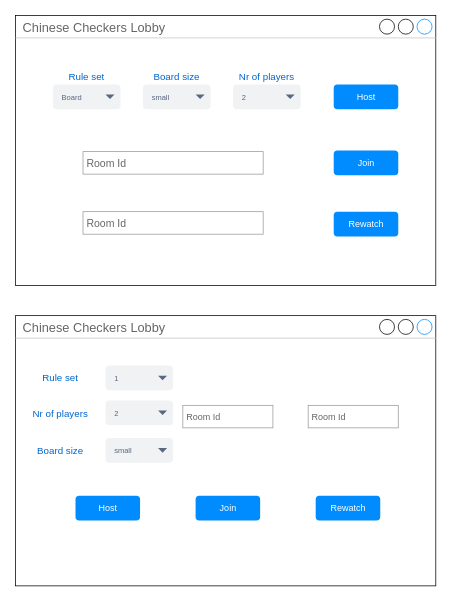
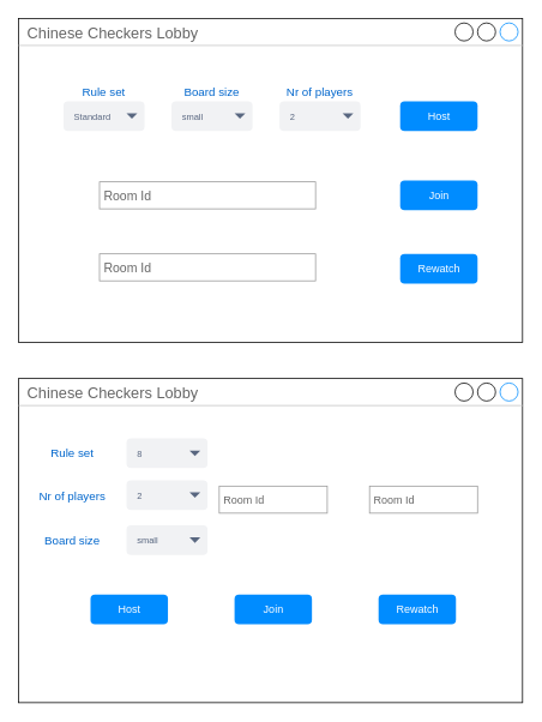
  <mxCell id="0" />
  <mxCell id="1" parent="0" />
  <mxCell id="2" value="&lt;div align=&quot;left&quot;&gt;Chinese Checkers Lobby&lt;br&gt;&lt;/div&gt;" style="strokeWidth=1;shadow=0;dashed=0;align=left;html=1;shape=mxgraph.mockup.containers.window;align=left;verticalAlign=top;spacingLeft=8;strokeColor2=#008cff;strokeColor3=#c4c4c4;fontColor=#666666;mainText=;fontSize=17;labelBackgroundColor=none;" vertex="1" parent="1"><mxGeometry x="20" y="420" width="560" height="360" as="geometry" /></mxCell>
  <mxCell id="3" value="&lt;div align=&quot;left&quot;&gt;2&lt;/div&gt;" style="rounded=1;fillColor=#F1F2F4;strokeColor=none;html=1;fontColor=#596780;align=left;fontSize=10;spacingLeft=10" parent="1" vertex="1"><mxGeometry x="140" y="533" width="90" height="33" as="geometry" /></mxCell>
  <mxCell id="4" value="" style="shape=triangle;direction=south;fillColor=#596780;strokeColor=none;html=1" parent="3" vertex="1"><mxGeometry x="1" y="0.5" width="12" height="6" relative="1" as="geometry"><mxPoint x="-20" y="-3" as="offset" /></mxGeometry></mxCell>
  <mxCell id="5" value="Rewatch" style="rounded=1;align=center;strokeColor=none;html=1;fontColor=#ffffff;fontSize=12;fillColor=#008CFF;" parent="1" vertex="1"><mxGeometry x="420" y="660" width="86" height="33" as="geometry" /></mxCell>
  <mxCell id="6" style="edgeStyle=orthogonalEdgeStyle;rounded=0;orthogonalLoop=1;jettySize=auto;html=1;exitX=0.5;exitY=1;exitDx=0;exitDy=0;" edge="1" parent="1" source="3" target="3"><mxGeometry relative="1" as="geometry" /></mxCell>
  <mxCell id="7" value="Join" style="rounded=1;align=center;strokeColor=none;html=1;fontColor=#ffffff;fontSize=12;fillColor=#008CFF;" vertex="1" parent="1"><mxGeometry x="260" y="660" width="86" height="33" as="geometry" /></mxCell>
  <mxCell id="8" value="Host" style="rounded=1;align=center;strokeColor=none;html=1;fontColor=#ffffff;fontSize=12;fillColor=#008CFF;" vertex="1" parent="1"><mxGeometry x="100" y="660" width="86" height="33" as="geometry" /></mxCell>
  <mxCell id="9" value="Nr of players" style="text;html=1;strokeColor=none;fillColor=none;align=center;verticalAlign=middle;whiteSpace=wrap;rounded=0;fontSize=13;fontColor=#0066CC;" vertex="1" parent="1"><mxGeometry x="30" y="539.5" width="100" height="20" as="geometry" /></mxCell>
  <mxCell id="10" value="Rule set" style="text;html=1;strokeColor=none;fillColor=none;align=center;verticalAlign=middle;whiteSpace=wrap;rounded=0;fontSize=13;fontColor=#0066CC;" vertex="1" parent="1"><mxGeometry x="30" y="493" width="100" height="20" as="geometry" /></mxCell>
- <mxCell id="11" value="1" style="rounded=1;fillColor=#F1F2F4;strokeColor=none;html=1;fontColor=#596780;align=left;fontSize=10;spacingLeft=10" vertex="1" parent="1"><mxGeometry x="140" y="486.5" width="90" height="33" as="geometry" /></mxCell>
+ <mxCell id="11" value="8" style="rounded=1;fillColor=#F1F2F4;strokeColor=none;html=1;fontColor=#596780;align=left;fontSize=10;spacingLeft=10" vertex="1" parent="1"><mxGeometry x="140" y="486.5" width="90" height="33" as="geometry" /></mxCell>
  <mxCell id="12" value="" style="shape=triangle;direction=south;fillColor=#596780;strokeColor=none;html=1" vertex="1" parent="11"><mxGeometry x="1" y="0.5" width="12" height="6" relative="1" as="geometry"><mxPoint x="-20" y="-3" as="offset" /></mxGeometry></mxCell>
  <mxCell id="13" value="small" style="rounded=1;fillColor=#F1F2F4;strokeColor=none;html=1;fontColor=#596780;align=left;fontSize=10;spacingLeft=10" vertex="1" parent="1"><mxGeometry x="140" y="583" width="90" height="33" as="geometry" /></mxCell>
  <mxCell id="14" value="" style="shape=triangle;direction=south;fillColor=#596780;strokeColor=none;html=1" vertex="1" parent="13"><mxGeometry x="1" y="0.5" width="12" height="6" relative="1" as="geometry"><mxPoint x="-20" y="-3" as="offset" /></mxGeometry></mxCell>
  <mxCell id="15" style="edgeStyle=orthogonalEdgeStyle;rounded=0;orthogonalLoop=1;jettySize=auto;html=1;exitX=0.5;exitY=1;exitDx=0;exitDy=0;" edge="1" parent="1" source="13" target="13"><mxGeometry relative="1" as="geometry" /></mxCell>
  <mxCell id="16" value="Board size" style="text;html=1;strokeColor=none;fillColor=none;align=center;verticalAlign=middle;whiteSpace=wrap;rounded=0;fontSize=13;fontColor=#0066CC;" vertex="1" parent="1"><mxGeometry x="30" y="589.5" width="100" height="20" as="geometry" /></mxCell>
  <mxCell id="17" value="&lt;font style=&quot;font-size: 12px&quot;&gt;Room Id&lt;br&gt;&lt;/font&gt;" style="strokeWidth=1;shadow=0;dashed=0;align=center;html=1;shape=mxgraph.mockup.forms.pwField;strokeColor=#999999;mainText=;align=left;fontColor=#666666;fontSize=17;spacingLeft=3;" vertex="1" parent="1"><mxGeometry x="243" y="539.5" width="120" height="30" as="geometry" /></mxCell>
  <mxCell id="18" value="&lt;font style=&quot;font-size: 12px&quot;&gt;Room Id&lt;br&gt;&lt;/font&gt;" style="strokeWidth=1;shadow=0;dashed=0;align=center;html=1;shape=mxgraph.mockup.forms.pwField;strokeColor=#999999;mainText=;align=left;fontColor=#666666;fontSize=17;spacingLeft=3;" vertex="1" parent="1"><mxGeometry x="410" y="539.5" width="120" height="30" as="geometry" /></mxCell>
  <mxCell id="19" value="&lt;div align=&quot;left&quot;&gt;Chinese Checkers Lobby&lt;br&gt;&lt;/div&gt;" style="strokeWidth=1;shadow=0;dashed=0;align=left;html=1;shape=mxgraph.mockup.containers.window;align=left;verticalAlign=top;spacingLeft=8;strokeColor2=#008cff;strokeColor3=#c4c4c4;fontColor=#666666;mainText=;fontSize=17;labelBackgroundColor=none;" vertex="1" parent="1"><mxGeometry x="20" y="20" width="560" height="360" as="geometry" /></mxCell>
  <mxCell id="20" value="Rewatch" style="rounded=1;align=center;strokeColor=none;html=1;fontColor=#ffffff;fontSize=12;fillColor=#008CFF;" vertex="1" parent="1"><mxGeometry x="444" y="281.5" width="86" height="33" as="geometry" /></mxCell>
  <mxCell id="21" style="edgeStyle=orthogonalEdgeStyle;rounded=0;orthogonalLoop=1;jettySize=auto;html=1;exitX=0.5;exitY=1;exitDx=0;exitDy=0;" edge="1" parent="1"><mxGeometry relative="1" as="geometry"><mxPoint x="185" y="166" as="sourcePoint" /><mxPoint x="185" y="166" as="targetPoint" /></mxGeometry></mxCell>
  <mxCell id="22" value="Join" style="rounded=1;align=center;strokeColor=none;html=1;fontColor=#ffffff;fontSize=12;fillColor=#008CFF;" vertex="1" parent="1"><mxGeometry x="444" y="200" width="86" height="33" as="geometry" /></mxCell>
  <mxCell id="23" value="Host" style="rounded=1;align=center;strokeColor=none;html=1;fontColor=#ffffff;fontSize=12;fillColor=#008CFF;" vertex="1" parent="1"><mxGeometry x="444" y="112" width="86" height="33" as="geometry" /></mxCell>
  <mxCell id="24" style="edgeStyle=orthogonalEdgeStyle;rounded=0;orthogonalLoop=1;jettySize=auto;html=1;exitX=0.5;exitY=1;exitDx=0;exitDy=0;" edge="1" parent="1"><mxGeometry relative="1" as="geometry"><mxPoint x="185" y="216" as="sourcePoint" /><mxPoint x="185" y="216" as="targetPoint" /></mxGeometry></mxCell>
  <mxCell id="25" value="&lt;font style=&quot;font-size: 12px&quot;&gt;&lt;font style=&quot;font-size: 14px&quot;&gt;Room Id&lt;/font&gt;&lt;br&gt;&lt;/font&gt;" style="strokeWidth=1;shadow=0;dashed=0;align=center;html=1;shape=mxgraph.mockup.forms.pwField;strokeColor=#999999;mainText=;align=left;fontColor=#666666;fontSize=17;spacingLeft=3;" vertex="1" parent="1"><mxGeometry x="110" y="201.5" width="240" height="30" as="geometry" /></mxCell>
  <mxCell id="26" value="&lt;font style=&quot;font-size: 14px&quot;&gt;Room Id&lt;br&gt;&lt;/font&gt;" style="strokeWidth=1;shadow=0;dashed=0;align=center;html=1;shape=mxgraph.mockup.forms.pwField;strokeColor=#999999;mainText=;align=left;fontColor=#666666;fontSize=17;spacingLeft=3;" vertex="1" parent="1"><mxGeometry x="110" y="281.5" width="240" height="30" as="geometry" /></mxCell>
  <mxCell id="27" value="" style="group" vertex="1" connectable="0" parent="1"><mxGeometry x="190" y="92" width="90" height="53" as="geometry" /></mxCell>
  <mxCell id="28" value="Board size" style="text;html=1;strokeColor=none;fillColor=none;align=center;verticalAlign=middle;whiteSpace=wrap;rounded=0;fontSize=13;fontColor=#0066CC;" vertex="1" parent="27"><mxGeometry width="90" height="20" as="geometry" /></mxCell>
  <mxCell id="29" value="small" style="rounded=1;fillColor=#F1F2F4;strokeColor=none;html=1;fontColor=#596780;align=left;fontSize=10;spacingLeft=10" vertex="1" parent="27"><mxGeometry y="20" width="90" height="33" as="geometry" /></mxCell>
  <mxCell id="30" value="" style="shape=triangle;direction=south;fillColor=#596780;strokeColor=none;html=1" vertex="1" parent="29"><mxGeometry x="1" y="0.5" width="12" height="6" relative="1" as="geometry"><mxPoint x="-20" y="-3" as="offset" /></mxGeometry></mxCell>
  <mxCell id="31" value="" style="group" vertex="1" connectable="0" parent="1"><mxGeometry x="310" y="92" width="90" height="53" as="geometry" /></mxCell>
  <mxCell id="32" value="Nr of players" style="text;html=1;strokeColor=none;fillColor=none;align=center;verticalAlign=middle;whiteSpace=wrap;rounded=0;fontSize=13;fontColor=#0066CC;" vertex="1" parent="31"><mxGeometry width="90" height="20" as="geometry" /></mxCell>
  <mxCell id="33" value="2" style="rounded=1;fillColor=#F1F2F4;strokeColor=none;html=1;fontColor=#596780;align=left;fontSize=10;spacingLeft=10" vertex="1" parent="31"><mxGeometry y="20" width="90" height="33" as="geometry" /></mxCell>
  <mxCell id="34" value="" style="shape=triangle;direction=south;fillColor=#596780;strokeColor=none;html=1" vertex="1" parent="33"><mxGeometry x="1" y="0.5" width="12" height="6" relative="1" as="geometry"><mxPoint x="-20" y="-3" as="offset" /></mxGeometry></mxCell>
  <mxCell id="35" value="" style="group" vertex="1" connectable="0" parent="1"><mxGeometry x="70" y="92" width="90" height="53" as="geometry" /></mxCell>
  <mxCell id="36" value="Rule set" style="text;html=1;strokeColor=none;fillColor=none;align=center;verticalAlign=middle;whiteSpace=wrap;rounded=0;fontSize=13;fontColor=#0066CC;" vertex="1" parent="35"><mxGeometry width="90" height="20" as="geometry" /></mxCell>
- <mxCell id="37" value="Board" style="rounded=1;fillColor=#F1F2F4;strokeColor=none;html=1;fontColor=#596780;align=left;fontSize=10;spacingLeft=10" vertex="1" parent="35"><mxGeometry y="20" width="90" height="33" as="geometry" /></mxCell>
+ <mxCell id="37" value="Standard" style="rounded=1;fillColor=#F1F2F4;strokeColor=none;html=1;fontColor=#596780;align=left;fontSize=10;spacingLeft=10" vertex="1" parent="35"><mxGeometry y="20" width="90" height="33" as="geometry" /></mxCell>
  <mxCell id="38" value="" style="shape=triangle;direction=south;fillColor=#596780;strokeColor=none;html=1" vertex="1" parent="37"><mxGeometry x="1" y="0.5" width="12" height="6" relative="1" as="geometry"><mxPoint x="-20" y="-3" as="offset" /></mxGeometry></mxCell>
